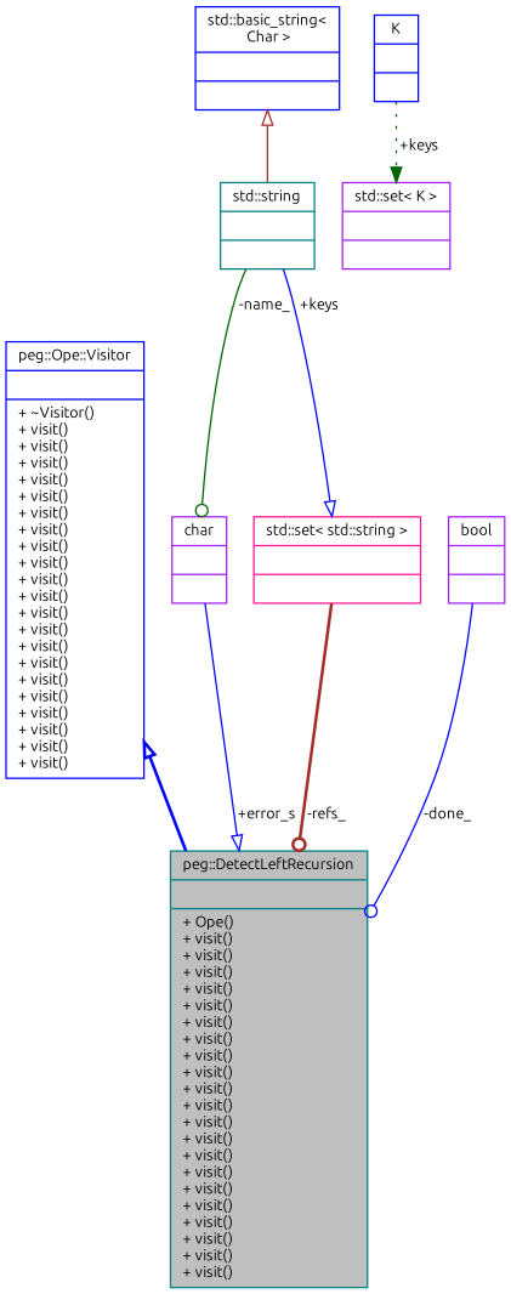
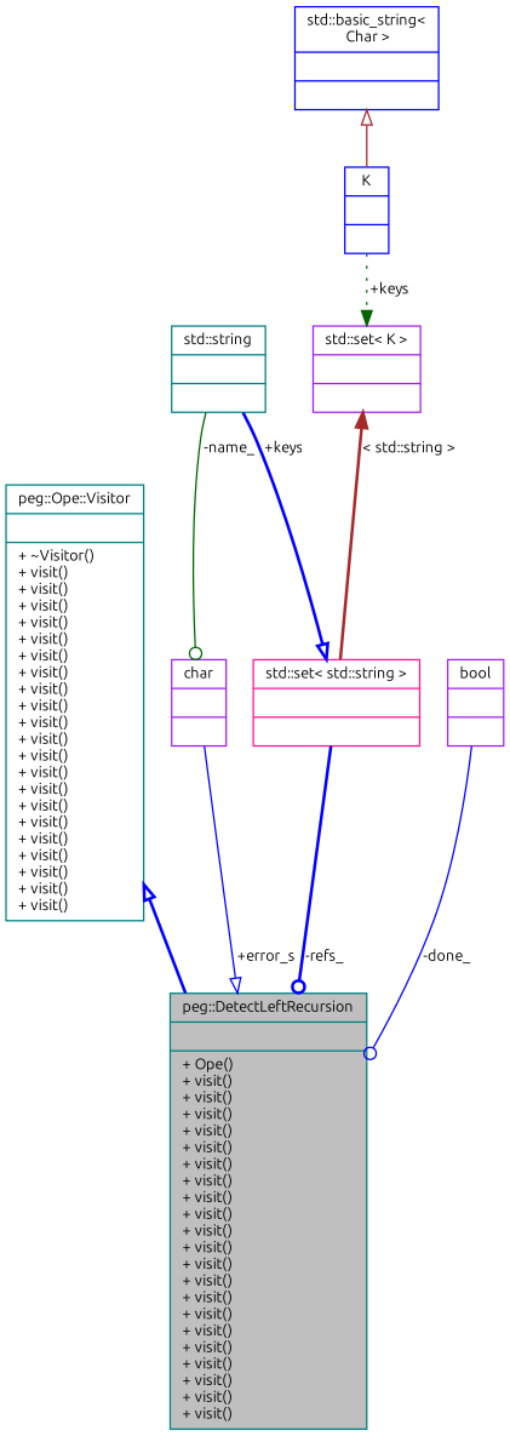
  digraph {
    fontname=Ubuntu
    node [color=blue fillcolor=white fontname=Ubuntu fontsize=10 shape=record style=filled]
    edge [color=blue fontname=Ubuntu fontsize=10 labelfontname=Helvetica labelfontsize=10 style=solid]
    n1 [color=teal fillcolor=grey75 fontcolor=black height=0.2 label="{peg::DetectLeftRecursion\n||+ Ope()\l+ visit()\l+ visit()\l+ visit()\l+ visit()\l+ visit()\l+ visit()\l+ visit()\l+ visit()\l+ visit()\l+ visit()\l+ visit()\l+ visit()\l+ visit()\l+ visit()\l+ visit()\l+ visit()\l+ visit()\l+ visit()\l+ visit()\l+ visit()\l+ visit()\l}" width=0.4]
-   n2 [height=0.2 label="{peg::Ope::Visitor\n||+ ~Visitor()\l+ visit()\l+ visit()\l+ visit()\l+ visit()\l+ visit()\l+ visit()\l+ visit()\l+ visit()\l+ visit()\l+ visit()\l+ visit()\l+ visit()\l+ visit()\l+ visit()\l+ visit()\l+ visit()\l+ visit()\l+ visit()\l+ visit()\l+ visit()\l+ visit()\l}" width=0.4]
+   n2 [color=teal height=0.2 label="{peg::Ope::Visitor\n||+ ~Visitor()\l+ visit()\l+ visit()\l+ visit()\l+ visit()\l+ visit()\l+ visit()\l+ visit()\l+ visit()\l+ visit()\l+ visit()\l+ visit()\l+ visit()\l+ visit()\l+ visit()\l+ visit()\l+ visit()\l+ visit()\l+ visit()\l+ visit()\l+ visit()\l+ visit()\l}" width=0.4]
    n3 [color=purple height=0.2 label="{char\n||}" width=0.4]
    n4 [color=teal height=0.2 label="{std::string\n||}" width=0.4]
    n5 [color=deeppink height=0.2 label="{std::set\< std::string \>\n||}" width=0.4]
    n6 [height=0.2 label="{std::basic_string\<\l Char \>\n||}" width=0.4]
    n7 [color=purple height=0.2 label="{std::set\< K \>\n||}" width=0.4]
    n8 [height=0.2 label="{K\n||}" width=0.4]
    n9 [color=purple height=0.2 label="{bool\n||}" width=0.4]
    n2 -> n1 [arrowtail=onormal dir=back style=bold]
    n3 -> n1 [arrowhead=onormal label=" +error_s"]
    n4 -> n3 [arrowhead=odot color=darkgreen label=" -name_"]
-   n4 -> n5 [arrowhead=onormal label=" +keys"]
-   n5 -> n1 [arrowhead=odot color=brown label=" -refs_" style=bold]
-   n6 -> n4 [arrowtail=onormal color=brown dir=back]
+   n4 -> n5 [arrowhead=onormal label=" +keys" style=bold]
+   n5 -> n1 [arrowhead=odot label=" -refs_" style=bold]
+   n6 -> n8 [arrowtail=onormal color=brown dir=back]
+   n7 -> n5 [color=brown dir=back label=" \< std::string \>" style=bold]
    n8 -> n7 [arrowhead=normal color=darkgreen label=" +keys" style=dotted]
    n9 -> n1 [arrowhead=odot label=" -done_"]
  }
